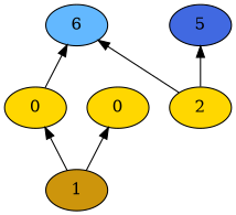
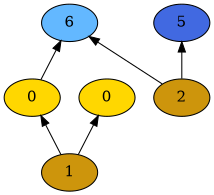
  digraph {
    fontsize=24
    rankdir=BT
    node [fillcolor=darkgoldenrod3 shape=ellipse style=filled]
    edge [arrowhead=normal color=black style=solid]
    n1 [label=1]
    n2 [fillcolor=gold label=0]
    n3 [fillcolor=gold label=0]
-   n4 [fillcolor=gold label=2]
+   n4 [label=2]
    5 [fillcolor=royalblue]
    6 [fillcolor=steelblue1]
    n1 -> n2
    n1 -> n3
    n2 -> 6
    n4 -> 5
    n4 -> 6
  }
